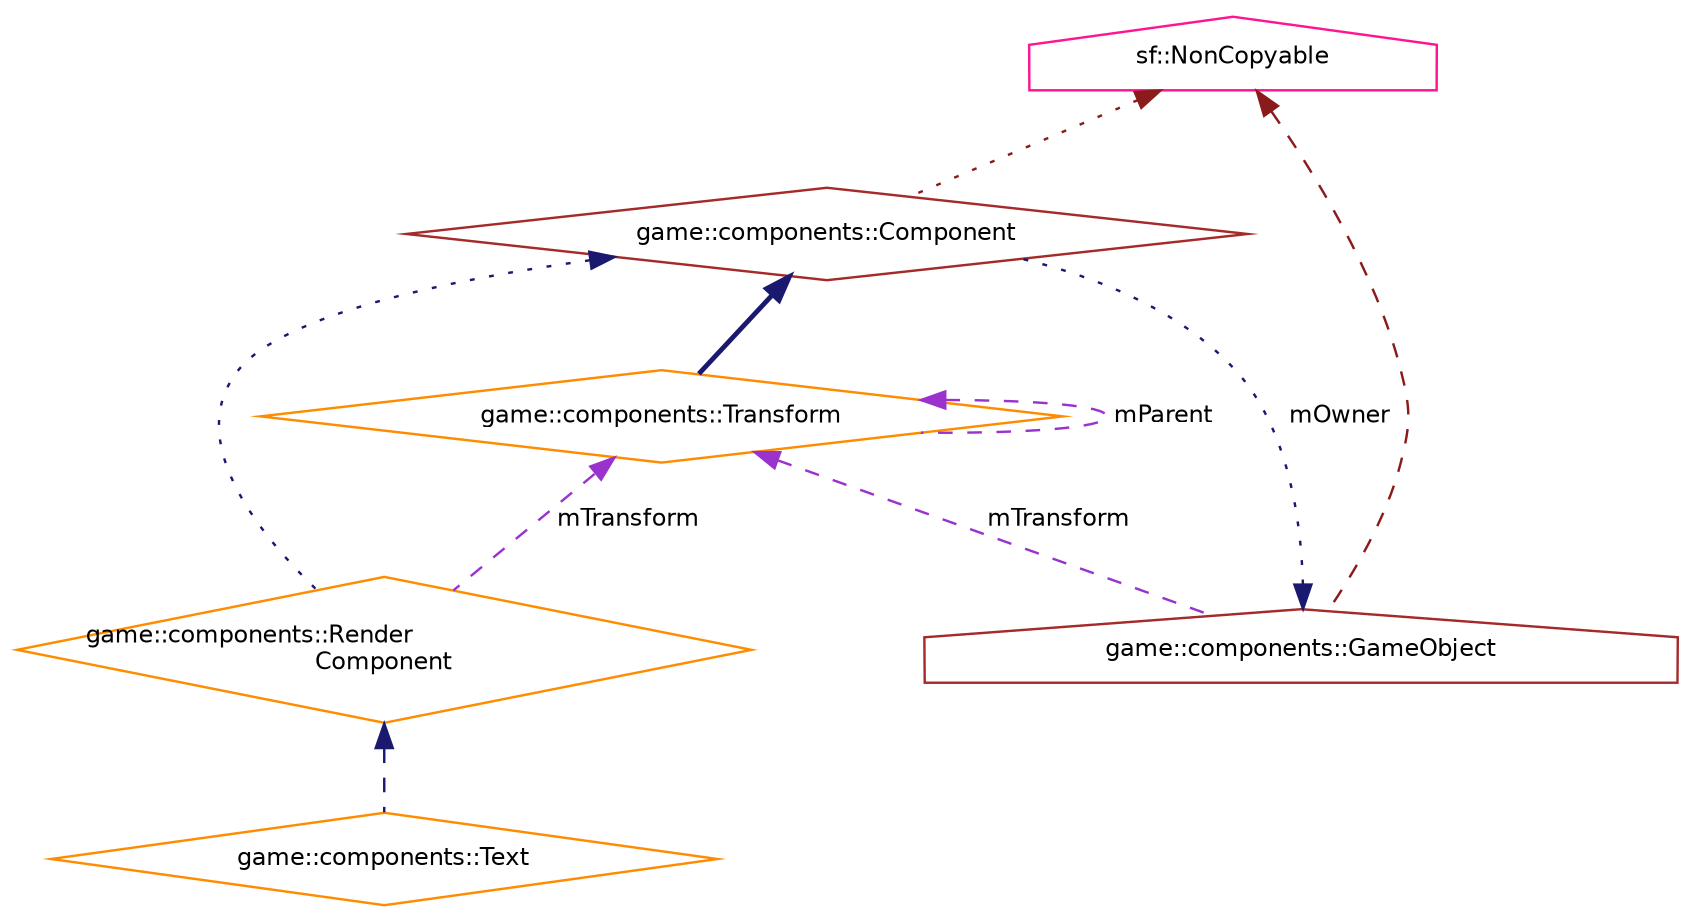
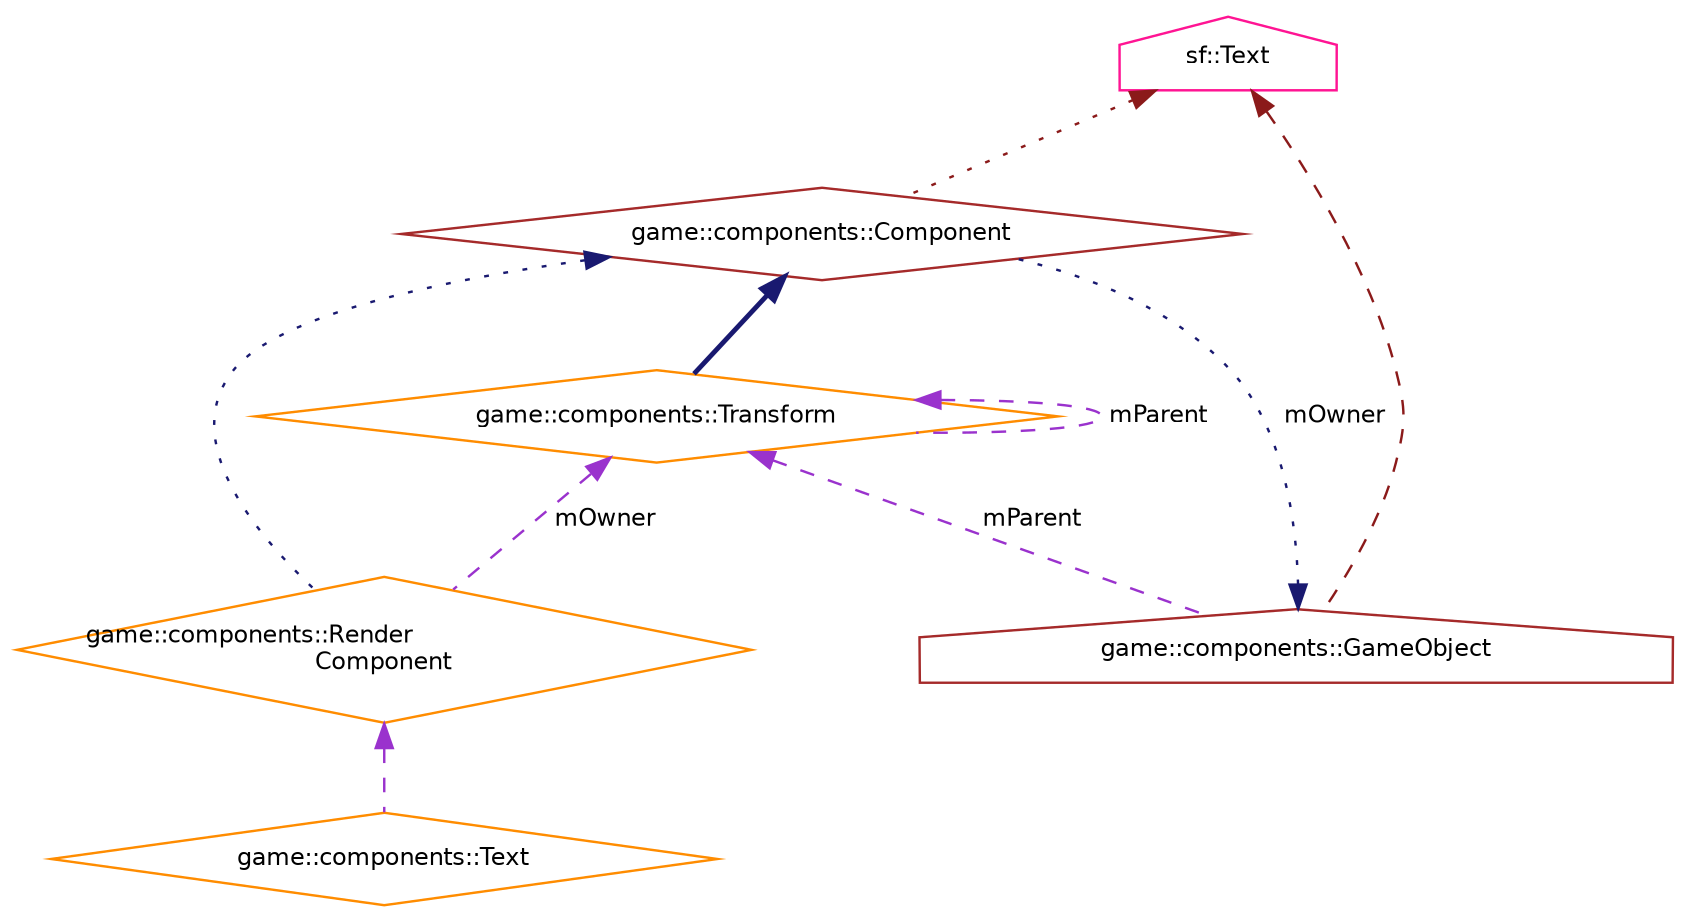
  digraph {
    node [color=darkorange fillcolor=white fontname=Helvetica fontsize=10 shape=diamond style=filled]
    edge [color=midnightblue dir=back fontname=Helvetica fontsize=10 labelfontname=Helvetica labelfontsize=10 style=dashed]
-   n1 [color=deeppink height=0.2 label="sf::NonCopyable" shape=house width=0.4]
+   n1 [color=deeppink height=0.2 label="sf::Text" shape=house width=0.4]
    n2 [color=brown height=0.2 label="game::components::Component" width=0.4]
    n3 [color=brown height=0.2 label="game::components::GameObject" shape=house width=0.4]
    n4 [height=0.2 label="game::components::Render\lComponent" width=0.4]
    n5 [height=0.2 label="game::components::Transform" width=0.4]
    n6 [height=0.2 label="game::components::Text" width=0.4]
    n1 -> n2 [color=firebrick4 style=dotted]
    n1 -> n3 [color=firebrick4]
    n2 -> n4 [style=dotted]
    n2 -> n5 [style=bold]
    n3 -> n2 [label=" mOwner" style=dotted]
-   n4 -> n6
-   n5 -> n3 [color=darkorchid3 label=" mTransform"]
-   n5 -> n4 [color=darkorchid3 label=" mTransform"]
+   n4 -> n6 [color=darkorchid3]
+   n5 -> n3 [color=darkorchid3 label=" mParent"]
+   n5 -> n4 [color=darkorchid3 label=" mOwner"]
    n5 -> n5 [color=darkorchid3 label=" mParent"]
  }
